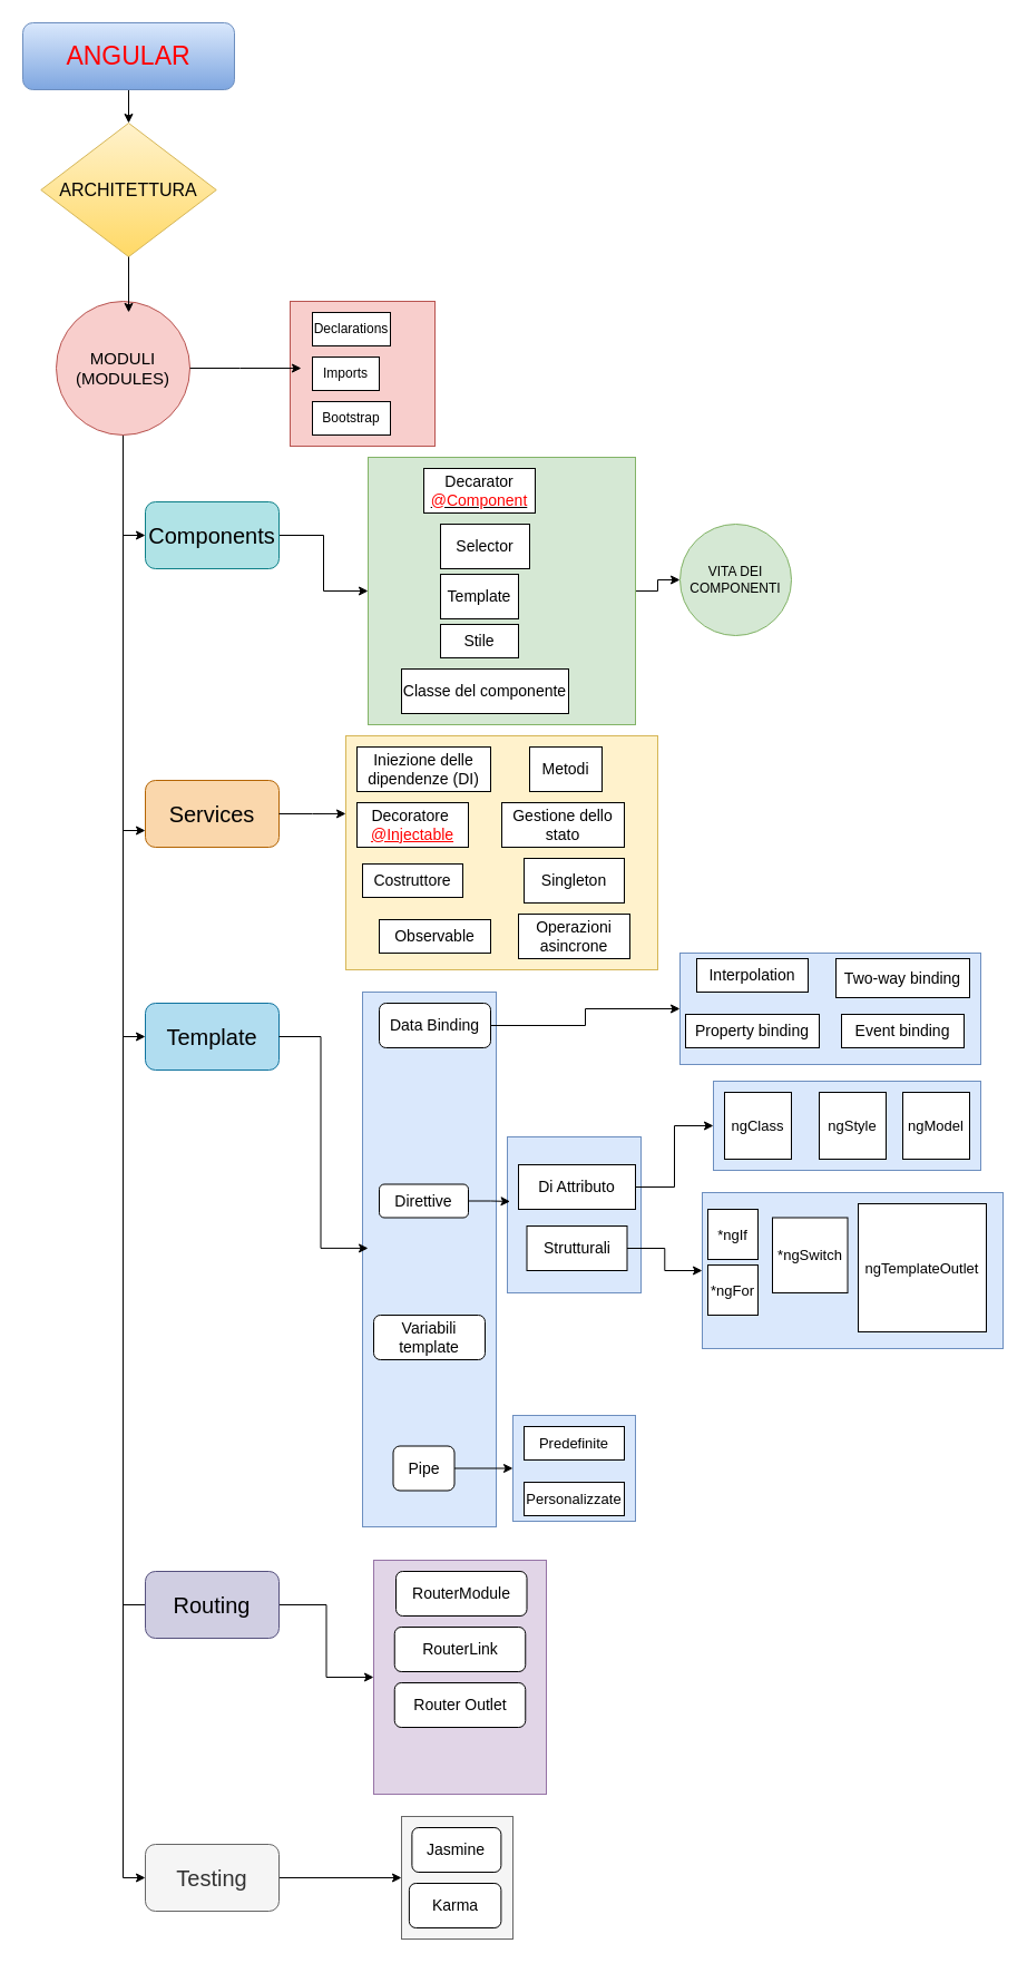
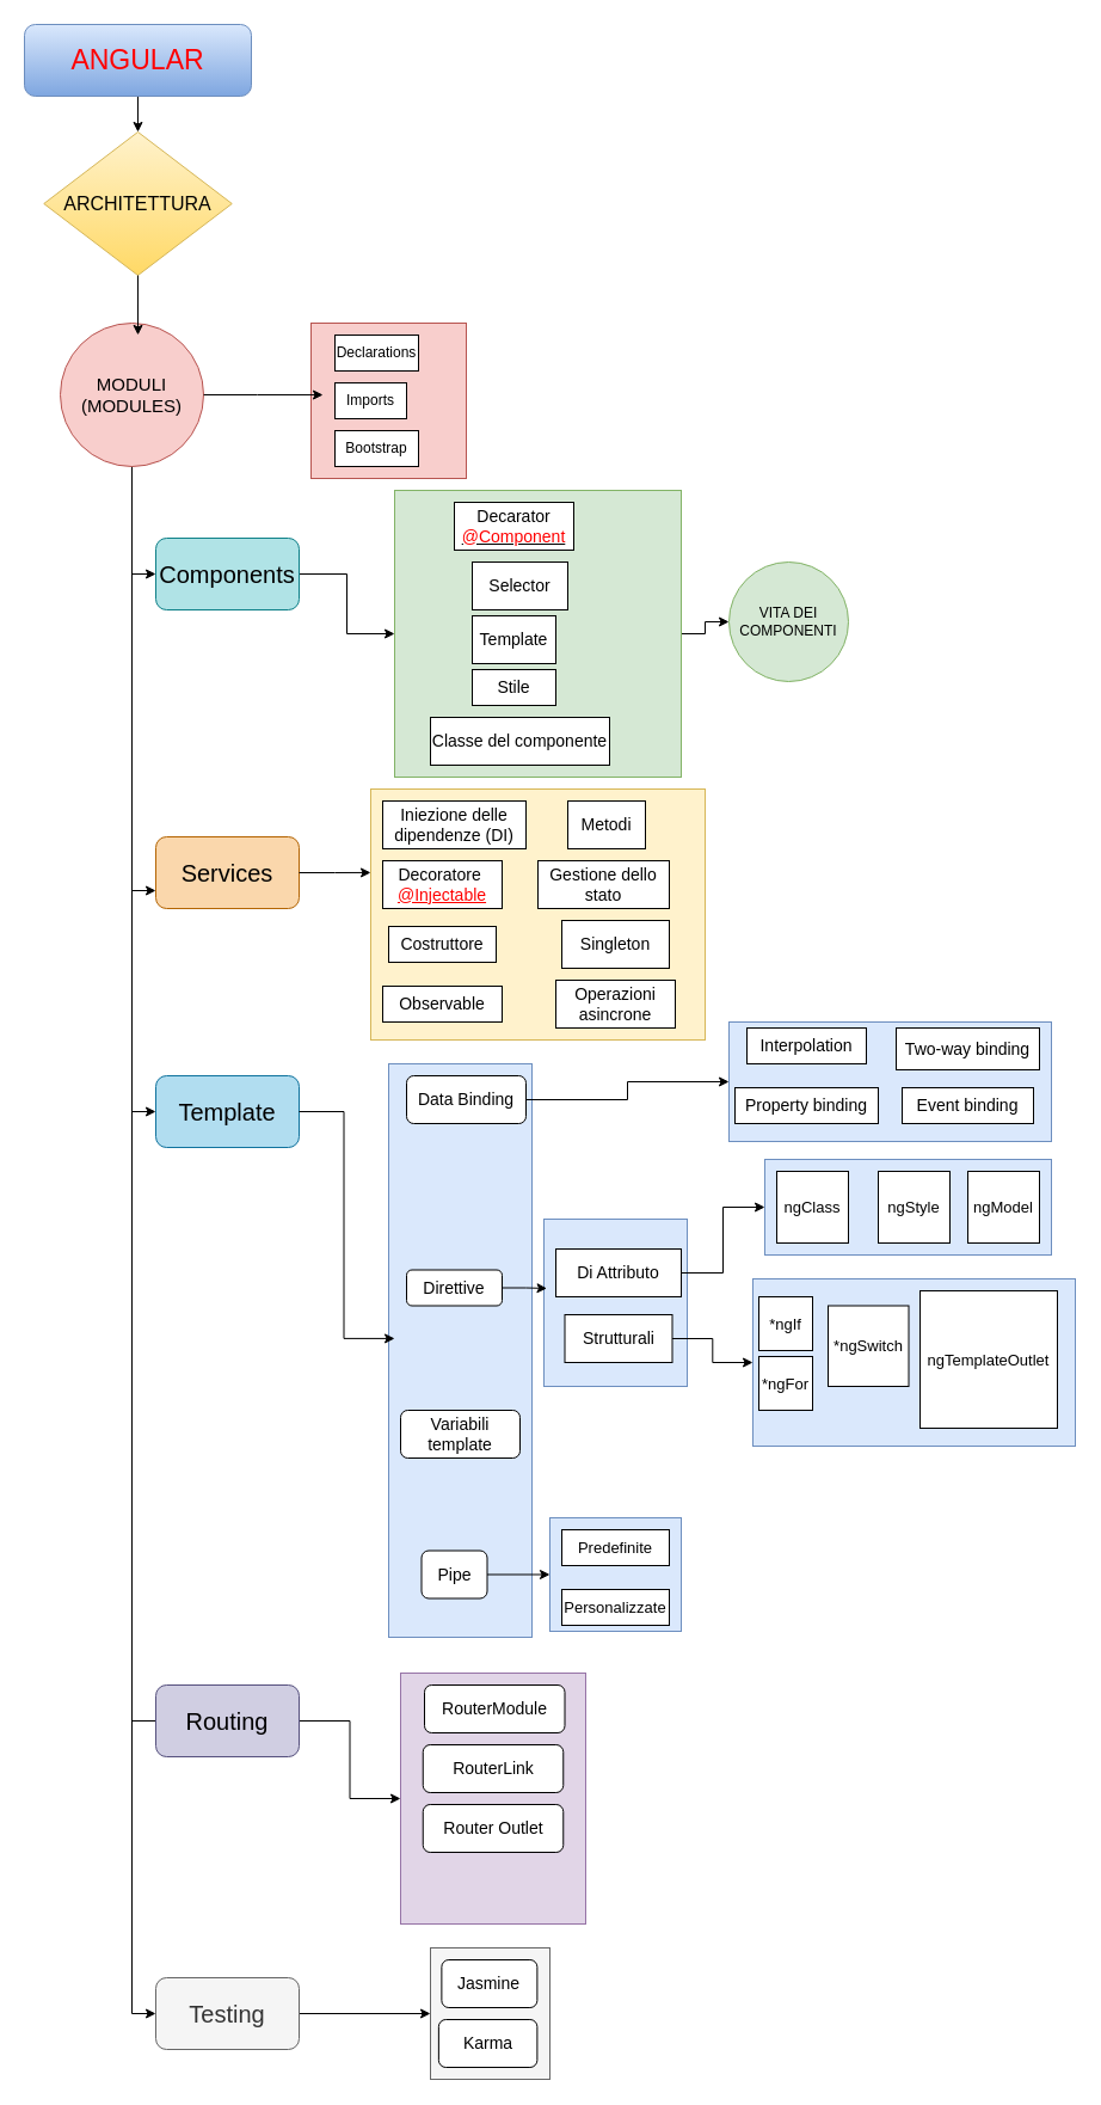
  <mxCell id="0" />
  <mxCell id="1" parent="0" />
  <mxCell id="2" value="" style="rounded=0;whiteSpace=wrap;html=1;fillColor=#f5f5f5;fontColor=#333333;strokeColor=#666666;" vertex="1" parent="1"><mxGeometry x="360" y="1630" width="100" height="110" as="geometry" /></mxCell>
  <mxCell id="3" value="" style="rounded=0;whiteSpace=wrap;html=1;fillColor=#e1d5e7;strokeColor=#9673a6;" vertex="1" parent="1"><mxGeometry x="335" y="1400" width="155" height="210" as="geometry" /></mxCell>
  <mxCell id="4" value="" style="rounded=0;whiteSpace=wrap;html=1;fillColor=#dae8fc;strokeColor=#6c8ebf;" parent="1" vertex="1"><mxGeometry x="325" y="890" width="120" height="480" as="geometry" /></mxCell>
  <mxCell id="5" style="edgeStyle=orthogonalEdgeStyle;rounded=0;orthogonalLoop=1;jettySize=auto;html=1;entryX=0.5;entryY=0;entryDx=0;entryDy=0;" parent="1" source="6" target="56" edge="1"><mxGeometry relative="1" as="geometry" /></mxCell>
  <mxCell id="6" value="&lt;font style=&quot;font-size: 23px; color: rgb(255, 0, 0);&quot;&gt;ANGULAR&lt;/font&gt;" style="rounded=1;whiteSpace=wrap;html=1;fillColor=#dae8fc;gradientColor=#7ea6e0;strokeColor=#6c8ebf;" parent="1" vertex="1"><mxGeometry x="20" y="20" width="190" height="60" as="geometry" /></mxCell>
  <mxCell id="7" value="" style="whiteSpace=wrap;html=1;aspect=fixed;fillColor=#f8cecc;strokeColor=#b85450;" parent="1" vertex="1"><mxGeometry x="260" y="270" width="130" height="130" as="geometry" /></mxCell>
  <mxCell id="8" value="Declarations" style="rounded=0;whiteSpace=wrap;html=1;" parent="1" vertex="1"><mxGeometry x="280" y="280" width="70" height="30" as="geometry" /></mxCell>
  <mxCell id="9" value="Imports" style="whiteSpace=wrap;html=1;" parent="1" vertex="1"><mxGeometry x="280" y="320" width="60" height="30" as="geometry" /></mxCell>
  <mxCell id="10" value="Bootstrap" style="whiteSpace=wrap;html=1;" parent="1" vertex="1"><mxGeometry x="280" y="360" width="70" height="30" as="geometry" /></mxCell>
  <mxCell id="11" style="edgeStyle=orthogonalEdgeStyle;rounded=0;orthogonalLoop=1;jettySize=auto;html=1;exitX=1;exitY=0.5;exitDx=0;exitDy=0;entryX=0;entryY=0.5;entryDx=0;entryDy=0;" parent="1" source="12" target="14" edge="1"><mxGeometry relative="1" as="geometry" /></mxCell>
  <mxCell id="12" value="&lt;font style=&quot;font-size: 20px;&quot;&gt;Components&lt;/font&gt;" style="rounded=1;whiteSpace=wrap;html=1;fillColor=#b0e3e6;strokeColor=#0e8088;" parent="1" vertex="1"><mxGeometry x="130" y="450" width="120" height="60" as="geometry" /></mxCell>
  <mxCell id="13" style="edgeStyle=orthogonalEdgeStyle;rounded=0;orthogonalLoop=1;jettySize=auto;html=1;exitX=1;exitY=0.5;exitDx=0;exitDy=0;" parent="1" source="14" target="20" edge="1"><mxGeometry relative="1" as="geometry" /></mxCell>
  <mxCell id="14" value="" style="whiteSpace=wrap;html=1;aspect=fixed;fillColor=#d5e8d4;strokeColor=#82b366;" parent="1" vertex="1"><mxGeometry x="330" y="410" width="240" height="240" as="geometry" /></mxCell>
  <mxCell id="15" value="&lt;font style=&quot;font-size: 14px;&quot;&gt;Decarator &lt;u style=&quot;&quot;&gt;&lt;font style=&quot;color: rgb(255, 0, 0);&quot;&gt;@Component&lt;/font&gt;&lt;/u&gt;&lt;/font&gt;" style="whiteSpace=wrap;html=1;" parent="1" vertex="1"><mxGeometry x="380" y="420" width="100" height="40" as="geometry" /></mxCell>
  <mxCell id="16" value="&lt;font style=&quot;font-size: 14px;&quot;&gt;Selector&lt;/font&gt;" style="whiteSpace=wrap;html=1;" parent="1" vertex="1"><mxGeometry x="395" y="470" width="80" height="40" as="geometry" /></mxCell>
  <mxCell id="17" value="&lt;font style=&quot;font-size: 14px;&quot;&gt;Template&lt;/font&gt;" style="whiteSpace=wrap;html=1;" parent="1" vertex="1"><mxGeometry x="395" y="515" width="70" height="40" as="geometry" /></mxCell>
  <mxCell id="18" value="&lt;font style=&quot;font-size: 14px;&quot;&gt;Stile&lt;/font&gt;" style="whiteSpace=wrap;html=1;" parent="1" vertex="1"><mxGeometry x="395" y="560" width="70" height="30" as="geometry" /></mxCell>
  <mxCell id="19" value="&lt;font style=&quot;font-size: 14px;&quot;&gt;Classe del componente&lt;/font&gt;" style="whiteSpace=wrap;html=1;" parent="1" vertex="1"><mxGeometry x="360" y="600" width="150" height="40" as="geometry" /></mxCell>
  <mxCell id="20" value="VITA DEI COMPONENTI" style="ellipse;whiteSpace=wrap;html=1;fillColor=#d5e8d4;strokeColor=#82b366;" parent="1" vertex="1"><mxGeometry x="610" y="470" width="100" height="100" as="geometry" /></mxCell>
  <mxCell id="21" value="&lt;font style=&quot;font-size: 20px;&quot;&gt;Services&lt;/font&gt;" style="rounded=1;whiteSpace=wrap;html=1;fillColor=#fad7ac;strokeColor=#b46504;" parent="1" vertex="1"><mxGeometry x="130" y="700" width="120" height="60" as="geometry" /></mxCell>
  <mxCell id="22" value="" style="rounded=0;whiteSpace=wrap;html=1;fillColor=#fff2cc;strokeColor=#d6b656;" parent="1" vertex="1"><mxGeometry x="310" y="660" width="280" height="210" as="geometry" /></mxCell>
  <mxCell id="23" value="&lt;font style=&quot;font-size: 14px;&quot;&gt;Iniezione delle dipendenze (DI)&lt;/font&gt;" style="whiteSpace=wrap;html=1;" parent="1" vertex="1"><mxGeometry x="320" y="670" width="120" height="40" as="geometry" /></mxCell>
  <mxCell id="24" value="&lt;font style=&quot;font-size: 14px;&quot;&gt;Decoratore&amp;nbsp;&lt;/font&gt;&lt;div&gt;&lt;font style=&quot;font-size: 14px; color: rgb(255, 0, 0);&quot;&gt;&lt;u&gt;@Injectable&lt;/u&gt;&lt;/font&gt;&lt;/div&gt;" style="whiteSpace=wrap;html=1;" parent="1" vertex="1"><mxGeometry x="320" y="720" width="100" height="40" as="geometry" /></mxCell>
  <mxCell id="25" value="&lt;font style=&quot;font-size: 14px;&quot;&gt;Costruttore&lt;/font&gt;" style="whiteSpace=wrap;html=1;" parent="1" vertex="1"><mxGeometry x="325" y="775" width="90" height="30" as="geometry" /></mxCell>
- <mxCell id="26" value="&lt;font style=&quot;font-size: 14px;&quot;&gt;Observable&lt;/font&gt;" style="whiteSpace=wrap;html=1;" parent="1" vertex="1"><mxGeometry x="340" y="825" width="100" height="30" as="geometry" /></mxCell>
+ <mxCell id="26" value="&lt;font style=&quot;font-size: 14px;&quot;&gt;Observable&lt;/font&gt;" style="whiteSpace=wrap;html=1;" parent="1" vertex="1"><mxGeometry x="320" y="825" width="100" height="30" as="geometry" /></mxCell>
  <mxCell id="27" value="&lt;font style=&quot;font-size: 14px;&quot;&gt;Metodi&lt;/font&gt;" style="whiteSpace=wrap;html=1;" parent="1" vertex="1"><mxGeometry x="475" y="670" width="65" height="40" as="geometry" /></mxCell>
  <mxCell id="28" value="&lt;font style=&quot;font-size: 14px;&quot;&gt;Gestione dello stato&lt;/font&gt;" style="whiteSpace=wrap;html=1;" parent="1" vertex="1"><mxGeometry x="450" y="720" width="110" height="40" as="geometry" /></mxCell>
  <mxCell id="29" value="&lt;font style=&quot;font-size: 14px;&quot;&gt;Singleton&lt;/font&gt;" style="whiteSpace=wrap;html=1;" parent="1" vertex="1"><mxGeometry x="470" y="770" width="90" height="40" as="geometry" /></mxCell>
  <mxCell id="30" value="&lt;font style=&quot;font-size: 14px;&quot;&gt;Operazioni asincrone&lt;/font&gt;" style="whiteSpace=wrap;html=1;" parent="1" vertex="1"><mxGeometry x="465" y="820" width="100" height="40" as="geometry" /></mxCell>
  <mxCell id="31" style="edgeStyle=orthogonalEdgeStyle;rounded=0;orthogonalLoop=1;jettySize=auto;html=1;exitX=1;exitY=0.5;exitDx=0;exitDy=0;entryX=0;entryY=0.333;entryDx=0;entryDy=0;entryPerimeter=0;" parent="1" source="21" target="22" edge="1"><mxGeometry relative="1" as="geometry" /></mxCell>
  <mxCell id="32" value="&lt;font style=&quot;font-size: 20px;&quot;&gt;Template&lt;/font&gt;" style="rounded=1;whiteSpace=wrap;html=1;fillColor=#b1ddf0;strokeColor=#10739e;" parent="1" vertex="1"><mxGeometry x="130" y="900" width="120" height="60" as="geometry" /></mxCell>
  <mxCell id="33" value="" style="rounded=0;whiteSpace=wrap;html=1;fillColor=#dae8fc;strokeColor=#6c8ebf;" parent="1" vertex="1"><mxGeometry x="610" y="855" width="270" height="100" as="geometry" /></mxCell>
  <mxCell id="34" value="&lt;font style=&quot;font-size: 14px;&quot;&gt;Interpolation&lt;/font&gt;" style="whiteSpace=wrap;html=1;" parent="1" vertex="1"><mxGeometry x="625" y="860" width="100" height="30" as="geometry" /></mxCell>
  <mxCell id="35" value="&lt;font style=&quot;font-size: 14px;&quot;&gt;Property binding&lt;/font&gt;" style="whiteSpace=wrap;html=1;" parent="1" vertex="1"><mxGeometry x="615" y="910" width="120" height="30" as="geometry" /></mxCell>
  <mxCell id="36" value="&lt;font style=&quot;font-size: 14px;&quot;&gt;Event binding&lt;/font&gt;" style="whiteSpace=wrap;html=1;" parent="1" vertex="1"><mxGeometry x="755" y="910" width="110" height="30" as="geometry" /></mxCell>
  <mxCell id="37" value="&lt;font style=&quot;font-size: 14px;&quot;&gt;Two-way binding&lt;/font&gt;" style="whiteSpace=wrap;html=1;" parent="1" vertex="1"><mxGeometry x="750" y="860" width="120" height="35" as="geometry" /></mxCell>
  <mxCell id="38" value="" style="rounded=0;whiteSpace=wrap;html=1;fillColor=#dae8fc;strokeColor=#6c8ebf;" parent="1" vertex="1"><mxGeometry x="455" y="1020" width="120" height="140" as="geometry" /></mxCell>
  <mxCell id="39" style="edgeStyle=orthogonalEdgeStyle;rounded=0;orthogonalLoop=1;jettySize=auto;html=1;exitX=1;exitY=0.5;exitDx=0;exitDy=0;entryX=0;entryY=0.5;entryDx=0;entryDy=0;" parent="1" source="40" target="43" edge="1"><mxGeometry relative="1" as="geometry" /></mxCell>
  <mxCell id="40" value="&lt;font style=&quot;font-size: 14px;&quot;&gt;Di Attributo&lt;/font&gt;" style="whiteSpace=wrap;html=1;" parent="1" vertex="1"><mxGeometry x="465" y="1045" width="105" height="40" as="geometry" /></mxCell>
  <mxCell id="41" style="edgeStyle=orthogonalEdgeStyle;rounded=0;orthogonalLoop=1;jettySize=auto;html=1;exitX=1;exitY=0.5;exitDx=0;exitDy=0;entryX=0;entryY=0.5;entryDx=0;entryDy=0;" parent="1" source="42" target="47" edge="1"><mxGeometry relative="1" as="geometry" /></mxCell>
  <mxCell id="42" value="&lt;font style=&quot;font-size: 14px;&quot;&gt;Strutturali&lt;/font&gt;" style="whiteSpace=wrap;html=1;" parent="1" vertex="1"><mxGeometry x="472.5" y="1100" width="90" height="40" as="geometry" /></mxCell>
  <mxCell id="43" value="" style="rounded=0;whiteSpace=wrap;html=1;fillColor=#dae8fc;strokeColor=#6c8ebf;" parent="1" vertex="1"><mxGeometry x="640" y="970" width="240" height="80" as="geometry" /></mxCell>
  <mxCell id="44" value="&lt;font style=&quot;font-size: 13px;&quot;&gt;ngClass&lt;/font&gt;" style="whiteSpace=wrap;html=1;aspect=fixed;" parent="1" vertex="1"><mxGeometry x="650" y="980" width="60" height="60" as="geometry" /></mxCell>
  <mxCell id="45" value="&lt;font style=&quot;font-size: 13px;&quot;&gt;ngStyle&lt;/font&gt;" style="whiteSpace=wrap;html=1;aspect=fixed;" parent="1" vertex="1"><mxGeometry x="735" y="980" width="60" height="60" as="geometry" /></mxCell>
  <mxCell id="46" value="&lt;font style=&quot;font-size: 13px;&quot;&gt;ngModel&lt;/font&gt;" style="whiteSpace=wrap;html=1;aspect=fixed;" parent="1" vertex="1"><mxGeometry x="810" y="980" width="60" height="60" as="geometry" /></mxCell>
  <mxCell id="47" value="" style="rounded=0;whiteSpace=wrap;html=1;fillColor=#dae8fc;strokeColor=#6c8ebf;" parent="1" vertex="1"><mxGeometry x="630" y="1070" width="270" height="140" as="geometry" /></mxCell>
  <mxCell id="48" value="&lt;font style=&quot;font-size: 13px;&quot;&gt;*ngIf&lt;/font&gt;" style="whiteSpace=wrap;html=1;aspect=fixed;" parent="1" vertex="1"><mxGeometry x="635" y="1085" width="45" height="45" as="geometry" /></mxCell>
  <mxCell id="49" value="&lt;font style=&quot;font-size: 13px;&quot;&gt;*ngFor&lt;/font&gt;" style="whiteSpace=wrap;html=1;aspect=fixed;" parent="1" vertex="1"><mxGeometry x="635" y="1135" width="45" height="45" as="geometry" /></mxCell>
  <mxCell id="50" value="&lt;font style=&quot;font-size: 13px;&quot;&gt;*ngSwitch&lt;/font&gt;" style="whiteSpace=wrap;html=1;aspect=fixed;" parent="1" vertex="1"><mxGeometry x="693" y="1092.5" width="67.5" height="67.5" as="geometry" /></mxCell>
  <mxCell id="51" value="&lt;span style=&quot;font-size: 13px;&quot;&gt;ngTemplateOutlet&lt;/span&gt;" style="whiteSpace=wrap;html=1;aspect=fixed;" parent="1" vertex="1"><mxGeometry x="770" y="1080" width="115" height="115" as="geometry" /></mxCell>
  <mxCell id="52" style="edgeStyle=orthogonalEdgeStyle;rounded=0;orthogonalLoop=1;jettySize=auto;html=1;exitX=1;exitY=0.5;exitDx=0;exitDy=0;entryX=0;entryY=0.5;entryDx=0;entryDy=0;" parent="1" source="53" target="33" edge="1"><mxGeometry relative="1" as="geometry" /></mxCell>
  <mxCell id="53" value="&lt;font style=&quot;font-size: 14px;&quot;&gt;Data Binding&lt;/font&gt;" style="rounded=1;whiteSpace=wrap;html=1;" parent="1" vertex="1"><mxGeometry x="340" y="900" width="100" height="40" as="geometry" /></mxCell>
  <mxCell id="54" value="&lt;font style=&quot;font-size: 14px;&quot;&gt;Direttive&lt;/font&gt;" style="rounded=1;whiteSpace=wrap;html=1;" parent="1" vertex="1"><mxGeometry x="340" y="1062.5" width="80" height="30" as="geometry" /></mxCell>
  <mxCell id="55" style="edgeStyle=orthogonalEdgeStyle;rounded=0;orthogonalLoop=1;jettySize=auto;html=1;entryX=0.021;entryY=0.414;entryDx=0;entryDy=0;entryPerimeter=0;" parent="1" source="54" target="38" edge="1"><mxGeometry relative="1" as="geometry" /></mxCell>
  <mxCell id="56" value="&lt;font style=&quot;font-size: 16px;&quot;&gt;ARCHITETTURA&lt;/font&gt;" style="rhombus;whiteSpace=wrap;html=1;fillColor=#fff2cc;gradientColor=#ffd966;strokeColor=#d6b656;" parent="1" vertex="1"><mxGeometry x="36.25" y="110" width="157.5" height="120" as="geometry" /></mxCell>
  <mxCell id="57" style="edgeStyle=orthogonalEdgeStyle;rounded=0;orthogonalLoop=1;jettySize=auto;html=1;exitX=0.5;exitY=1;exitDx=0;exitDy=0;entryX=0;entryY=0.5;entryDx=0;entryDy=0;" parent="1" source="62" target="12" edge="1"><mxGeometry relative="1" as="geometry"><Array as="points"><mxPoint x="110" y="480" /></Array></mxGeometry></mxCell>
  <mxCell id="58" style="edgeStyle=orthogonalEdgeStyle;rounded=0;orthogonalLoop=1;jettySize=auto;html=1;entryX=0;entryY=0.75;entryDx=0;entryDy=0;" parent="1" source="62" target="21" edge="1"><mxGeometry relative="1" as="geometry" /></mxCell>
  <mxCell id="59" style="edgeStyle=orthogonalEdgeStyle;rounded=0;orthogonalLoop=1;jettySize=auto;html=1;exitX=0.5;exitY=1;exitDx=0;exitDy=0;entryX=0;entryY=0.5;entryDx=0;entryDy=0;" parent="1" source="62" target="32" edge="1"><mxGeometry relative="1" as="geometry" /></mxCell>
  <mxCell id="60" style="edgeStyle=orthogonalEdgeStyle;rounded=0;orthogonalLoop=1;jettySize=auto;html=1;exitX=0.5;exitY=1;exitDx=0;exitDy=0;entryX=0;entryY=0.5;entryDx=0;entryDy=0;endArrow=none;" parent="1" source="62" target="74" edge="1"><mxGeometry relative="1" as="geometry" /></mxCell>
  <mxCell id="61" style="edgeStyle=orthogonalEdgeStyle;rounded=0;orthogonalLoop=1;jettySize=auto;html=1;exitX=0.5;exitY=1;exitDx=0;exitDy=0;entryX=0;entryY=0.5;entryDx=0;entryDy=0;" edge="1" parent="1" source="62" target="79"><mxGeometry relative="1" as="geometry" /></mxCell>
  <mxCell id="62" value="&lt;font style=&quot;font-size: 15px;&quot;&gt;MODULI&lt;/font&gt;&lt;div&gt;&lt;font style=&quot;font-size: 15px;&quot;&gt;(MODULES)&lt;/font&gt;&lt;/div&gt;" style="ellipse;whiteSpace=wrap;html=1;aspect=fixed;fillColor=#f8cecc;strokeColor=#b85450;" parent="1" vertex="1"><mxGeometry x="50" y="270" width="120" height="120" as="geometry" /></mxCell>
  <mxCell id="63" style="edgeStyle=orthogonalEdgeStyle;rounded=0;orthogonalLoop=1;jettySize=auto;html=1;exitX=0.5;exitY=1;exitDx=0;exitDy=0;entryX=0.542;entryY=0.083;entryDx=0;entryDy=0;entryPerimeter=0;" parent="1" source="56" target="62" edge="1"><mxGeometry relative="1" as="geometry" /></mxCell>
  <mxCell id="64" style="edgeStyle=orthogonalEdgeStyle;rounded=0;orthogonalLoop=1;jettySize=auto;html=1;entryX=0.077;entryY=0.462;entryDx=0;entryDy=0;entryPerimeter=0;" parent="1" source="62" target="7" edge="1"><mxGeometry relative="1" as="geometry" /></mxCell>
  <mxCell id="65" value="&lt;font style=&quot;font-size: 14px;&quot;&gt;Variabili template&lt;/font&gt;" style="rounded=1;whiteSpace=wrap;html=1;" parent="1" vertex="1"><mxGeometry x="335" y="1180" width="100" height="40" as="geometry" /></mxCell>
  <mxCell id="66" style="edgeStyle=orthogonalEdgeStyle;rounded=0;orthogonalLoop=1;jettySize=auto;html=1;exitX=1;exitY=0.5;exitDx=0;exitDy=0;" parent="1" source="67" target="68" edge="1"><mxGeometry relative="1" as="geometry" /></mxCell>
  <mxCell id="67" value="&lt;span style=&quot;font-size: 14px;&quot;&gt;Pipe&lt;/span&gt;" style="rounded=1;whiteSpace=wrap;html=1;" parent="1" vertex="1"><mxGeometry x="352.5" y="1297.5" width="55" height="40" as="geometry" /></mxCell>
  <mxCell id="68" value="" style="rounded=0;whiteSpace=wrap;html=1;fillColor=#dae8fc;strokeColor=#6c8ebf;" parent="1" vertex="1"><mxGeometry x="460" y="1270" width="110" height="95" as="geometry" /></mxCell>
  <mxCell id="69" value="&lt;font style=&quot;font-size: 13px;&quot;&gt;Predefinite&lt;/font&gt;" style="rounded=0;whiteSpace=wrap;html=1;" parent="1" vertex="1"><mxGeometry x="470" y="1280" width="90" height="30" as="geometry" /></mxCell>
  <mxCell id="70" value="&lt;font style=&quot;font-size: 13px;&quot;&gt;Personalizzate&lt;/font&gt;" style="rounded=0;whiteSpace=wrap;html=1;" parent="1" vertex="1"><mxGeometry x="470" y="1330" width="90" height="30" as="geometry" /></mxCell>
  <mxCell id="71" style="edgeStyle=orthogonalEdgeStyle;rounded=0;orthogonalLoop=1;jettySize=auto;html=1;exitX=0.5;exitY=1;exitDx=0;exitDy=0;" parent="1" source="69" target="69" edge="1"><mxGeometry relative="1" as="geometry" /></mxCell>
  <mxCell id="72" style="edgeStyle=orthogonalEdgeStyle;rounded=0;orthogonalLoop=1;jettySize=auto;html=1;exitX=1;exitY=0.5;exitDx=0;exitDy=0;entryX=0.042;entryY=0.479;entryDx=0;entryDy=0;entryPerimeter=0;" parent="1" source="32" target="4" edge="1"><mxGeometry relative="1" as="geometry" /></mxCell>
  <mxCell id="73" style="edgeStyle=orthogonalEdgeStyle;rounded=0;orthogonalLoop=1;jettySize=auto;html=1;exitX=1;exitY=0.5;exitDx=0;exitDy=0;entryX=0;entryY=0.5;entryDx=0;entryDy=0;" edge="1" parent="1" source="74" target="3"><mxGeometry relative="1" as="geometry" /></mxCell>
  <mxCell id="74" value="&lt;font style=&quot;font-size: 20px;&quot;&gt;Routing&lt;/font&gt;" style="rounded=1;whiteSpace=wrap;html=1;fillColor=#d0cee2;strokeColor=#56517e;" parent="1" vertex="1"><mxGeometry x="130" y="1410" width="120" height="60" as="geometry" /></mxCell>
  <mxCell id="75" value="&lt;span style=&quot;font-size: 14px;&quot;&gt;RouterModule&lt;/span&gt;" style="rounded=1;whiteSpace=wrap;html=1;" vertex="1" parent="1"><mxGeometry x="355" y="1410" width="117.5" height="40" as="geometry" /></mxCell>
  <mxCell id="76" value="&lt;span style=&quot;font-size: 14px;&quot;&gt;RouterLink&lt;/span&gt;" style="rounded=1;whiteSpace=wrap;html=1;" vertex="1" parent="1"><mxGeometry x="353.75" y="1460" width="117.5" height="40" as="geometry" /></mxCell>
  <mxCell id="77" value="&lt;span style=&quot;font-size: 14px;&quot;&gt;Router Outlet&lt;/span&gt;" style="rounded=1;whiteSpace=wrap;html=1;" vertex="1" parent="1"><mxGeometry x="353.75" y="1510" width="117.5" height="40" as="geometry" /></mxCell>
  <mxCell id="78" style="edgeStyle=orthogonalEdgeStyle;rounded=0;orthogonalLoop=1;jettySize=auto;html=1;entryX=0;entryY=0.5;entryDx=0;entryDy=0;" edge="1" parent="1" source="79" target="2"><mxGeometry relative="1" as="geometry" /></mxCell>
  <mxCell id="79" value="&lt;font style=&quot;font-size: 20px;&quot;&gt;Testing&lt;/font&gt;" style="rounded=1;whiteSpace=wrap;html=1;fillColor=#f5f5f5;strokeColor=#666666;fontColor=#333333;" vertex="1" parent="1"><mxGeometry x="130" y="1655" width="120" height="60" as="geometry" /></mxCell>
  <mxCell id="80" value="&lt;span style=&quot;font-size: 14px;&quot;&gt;Jasmine&lt;/span&gt;" style="rounded=1;whiteSpace=wrap;html=1;" vertex="1" parent="1"><mxGeometry x="369.38" y="1640" width="80" height="40" as="geometry" /></mxCell>
  <mxCell id="81" value="&lt;span style=&quot;font-size: 14px;&quot;&gt;Karma&lt;/span&gt;" style="rounded=1;whiteSpace=wrap;html=1;" vertex="1" parent="1"><mxGeometry x="366.88" y="1690" width="82.5" height="40" as="geometry" /></mxCell>
